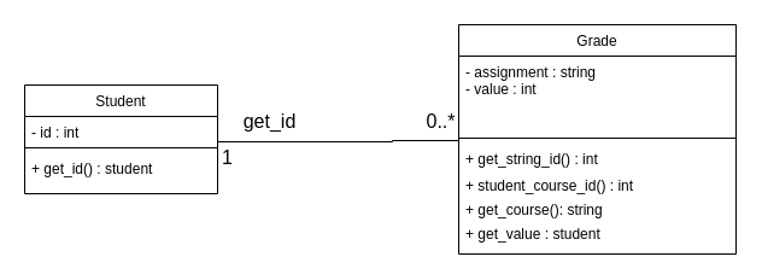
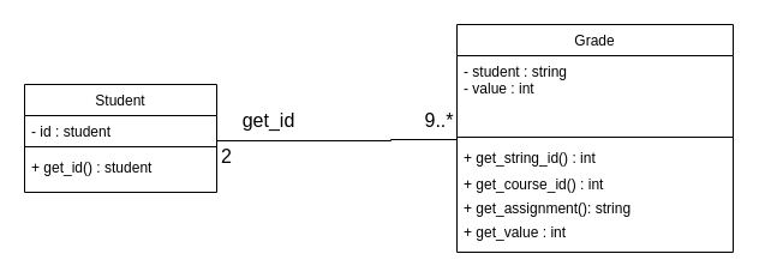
  <mxCell id="0" />
  <mxCell id="1" parent="0" />
  <mxCell id="2" value="Grade" style="swimlane;fontStyle=0;align=center;verticalAlign=top;childLayout=stackLayout;horizontal=1;startSize=26;horizontalStack=0;resizeParent=1;resizeLast=0;collapsible=1;marginBottom=0;rounded=0;shadow=0;strokeWidth=1;" vertex="1" parent="1"><mxGeometry x="380" y="20" width="230" height="190" as="geometry"><mxRectangle x="230" y="140" width="160" height="26" as="alternateBounds" /></mxGeometry></mxCell>
- <mxCell id="3" value="- assignment : string&#10;- value : int &#10;&#10;" style="text;align=left;verticalAlign=top;spacingLeft=4;spacingRight=4;overflow=hidden;rotatable=0;points=[[0,0.5],[1,0.5]];portConstraint=eastwest;" vertex="1" parent="2"><mxGeometry y="26" width="230" height="64" as="geometry" /></mxCell>
+ <mxCell id="3" value="- student : string&#10;- value : int &#10;&#10;" style="text;align=left;verticalAlign=top;spacingLeft=4;spacingRight=4;overflow=hidden;rotatable=0;points=[[0,0.5],[1,0.5]];portConstraint=eastwest;" vertex="1" parent="2"><mxGeometry y="26" width="230" height="64" as="geometry" /></mxCell>
  <mxCell id="4" value="" style="line;html=1;strokeWidth=1;align=left;verticalAlign=middle;spacingTop=-1;spacingLeft=3;spacingRight=3;rotatable=0;labelPosition=right;points=[];portConstraint=eastwest;" vertex="1" parent="2"><mxGeometry y="90" width="230" height="8" as="geometry" /></mxCell>
  <mxCell id="5" value="+ get_string_id() : int" style="text;align=left;verticalAlign=top;spacingLeft=4;spacingRight=4;overflow=hidden;rotatable=0;points=[[0,0.5],[1,0.5]];portConstraint=eastwest;" vertex="1" parent="2"><mxGeometry y="98" width="230" height="22" as="geometry" /></mxCell>
- <mxCell id="6" value="+ student_course_id() : int" style="text;align=left;verticalAlign=top;spacingLeft=4;spacingRight=4;overflow=hidden;rotatable=0;points=[[0,0.5],[1,0.5]];portConstraint=eastwest;" vertex="1" parent="2"><mxGeometry y="120" width="230" height="20" as="geometry" /></mxCell>
- <mxCell id="7" value="+ get_course(): string" style="text;align=left;verticalAlign=top;spacingLeft=4;spacingRight=4;overflow=hidden;rotatable=0;points=[[0,0.5],[1,0.5]];portConstraint=eastwest;" vertex="1" parent="2"><mxGeometry y="140" width="230" height="20" as="geometry" /></mxCell>
- <mxCell id="8" value="+ get_value : student" style="text;align=left;verticalAlign=top;spacingLeft=4;spacingRight=4;overflow=hidden;rotatable=0;points=[[0,0.5],[1,0.5]];portConstraint=eastwest;" vertex="1" parent="2"><mxGeometry y="160" width="230" height="20" as="geometry" /></mxCell>
+ <mxCell id="6" value="+ get_course_id() : int" style="text;align=left;verticalAlign=top;spacingLeft=4;spacingRight=4;overflow=hidden;rotatable=0;points=[[0,0.5],[1,0.5]];portConstraint=eastwest;" vertex="1" parent="2"><mxGeometry y="120" width="230" height="20" as="geometry" /></mxCell>
+ <mxCell id="7" value="+ get_assignment(): string" style="text;align=left;verticalAlign=top;spacingLeft=4;spacingRight=4;overflow=hidden;rotatable=0;points=[[0,0.5],[1,0.5]];portConstraint=eastwest;" vertex="1" parent="2"><mxGeometry y="140" width="230" height="20" as="geometry" /></mxCell>
+ <mxCell id="8" value="+ get_value : int" style="text;align=left;verticalAlign=top;spacingLeft=4;spacingRight=4;overflow=hidden;rotatable=0;points=[[0,0.5],[1,0.5]];portConstraint=eastwest;" vertex="1" parent="2"><mxGeometry y="160" width="230" height="20" as="geometry" /></mxCell>
  <mxCell id="9" value="Student" style="swimlane;fontStyle=0;align=center;verticalAlign=top;childLayout=stackLayout;horizontal=1;startSize=26;horizontalStack=0;resizeParent=1;resizeLast=0;collapsible=1;marginBottom=0;rounded=0;shadow=0;strokeWidth=1;" vertex="1" parent="1"><mxGeometry x="20" y="70" width="160" height="90" as="geometry"><mxRectangle x="120" y="360" width="160" height="26" as="alternateBounds" /></mxGeometry></mxCell>
- <mxCell id="10" value="- id : int" style="text;align=left;verticalAlign=top;spacingLeft=4;spacingRight=4;overflow=hidden;rotatable=0;points=[[0,0.5],[1,0.5]];portConstraint=eastwest;" vertex="1" parent="9"><mxGeometry y="26" width="160" height="22" as="geometry" /></mxCell>
+ <mxCell id="10" value="- id : student" style="text;align=left;verticalAlign=top;spacingLeft=4;spacingRight=4;overflow=hidden;rotatable=0;points=[[0,0.5],[1,0.5]];portConstraint=eastwest;" vertex="1" parent="9"><mxGeometry y="26" width="160" height="22" as="geometry" /></mxCell>
  <mxCell id="11" value="" style="line;html=1;strokeWidth=1;align=left;verticalAlign=middle;spacingTop=-1;spacingLeft=3;spacingRight=3;rotatable=0;labelPosition=right;points=[];portConstraint=eastwest;" vertex="1" parent="9"><mxGeometry y="48" width="160" height="8" as="geometry" /></mxCell>
  <mxCell id="12" value="+ get_id() : student" style="text;align=left;verticalAlign=top;spacingLeft=4;spacingRight=4;overflow=hidden;rotatable=0;points=[[0,0.5],[1,0.5]];portConstraint=eastwest;" vertex="1" parent="9"><mxGeometry y="56" width="160" height="24" as="geometry" /></mxCell>
  <mxCell id="13" style="edgeStyle=orthogonalEdgeStyle;rounded=0;orthogonalLoop=1;jettySize=auto;html=1;exitX=1;exitY=0.5;exitDx=0;exitDy=0;fontSize=12;startSize=8;endSize=8;endArrow=none;startFill=0;" edge="1" parent="1"><mxGeometry relative="1" as="geometry"><mxPoint x="180" y="113" as="sourcePoint" /><mxPoint x="380" y="116" as="targetPoint" /><Array as="points"><mxPoint x="180" y="117" /><mxPoint x="325" y="117" /><mxPoint x="325" y="116" /></Array></mxGeometry></mxCell>
- <mxCell id="14" value="1" style="text;html=1;align=center;verticalAlign=middle;resizable=0;points=[];autosize=1;strokeColor=none;fillColor=none;fontSize=16;" vertex="1" parent="1"><mxGeometry x="173" y="115" width="30" height="30" as="geometry" /></mxCell>
- <mxCell id="15" value="0..*" style="text;html=1;align=center;verticalAlign=middle;resizable=0;points=[];autosize=1;strokeColor=none;fillColor=none;fontSize=16;" vertex="1" parent="1"><mxGeometry x="340" y="85" width="50" height="30" as="geometry" /></mxCell>
+ <mxCell id="14" value="2" style="text;html=1;align=center;verticalAlign=middle;resizable=0;points=[];autosize=1;strokeColor=none;fillColor=none;fontSize=16;" vertex="1" parent="1"><mxGeometry x="173" y="115" width="30" height="30" as="geometry" /></mxCell>
+ <mxCell id="15" value="9..*" style="text;html=1;align=center;verticalAlign=middle;resizable=0;points=[];autosize=1;strokeColor=none;fillColor=none;fontSize=16;" vertex="1" parent="1"><mxGeometry x="340" y="85" width="50" height="30" as="geometry" /></mxCell>
  <mxCell id="16" value="get_id" style="text;html=1;align=center;verticalAlign=middle;resizable=0;points=[];autosize=1;strokeColor=none;fillColor=none;fontSize=16;" vertex="1" parent="1"><mxGeometry x="173" y="85" width="100" height="30" as="geometry" /></mxCell>
